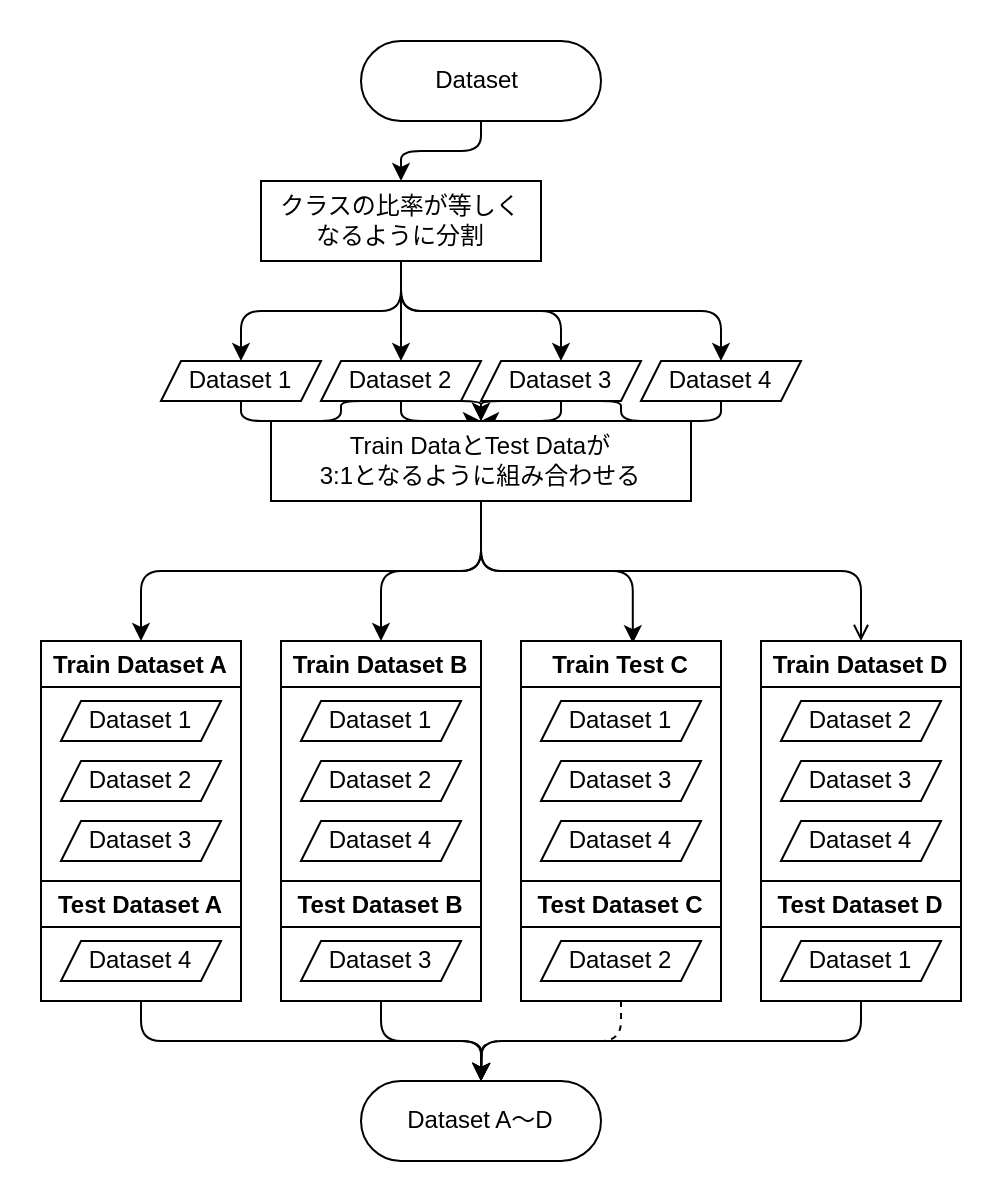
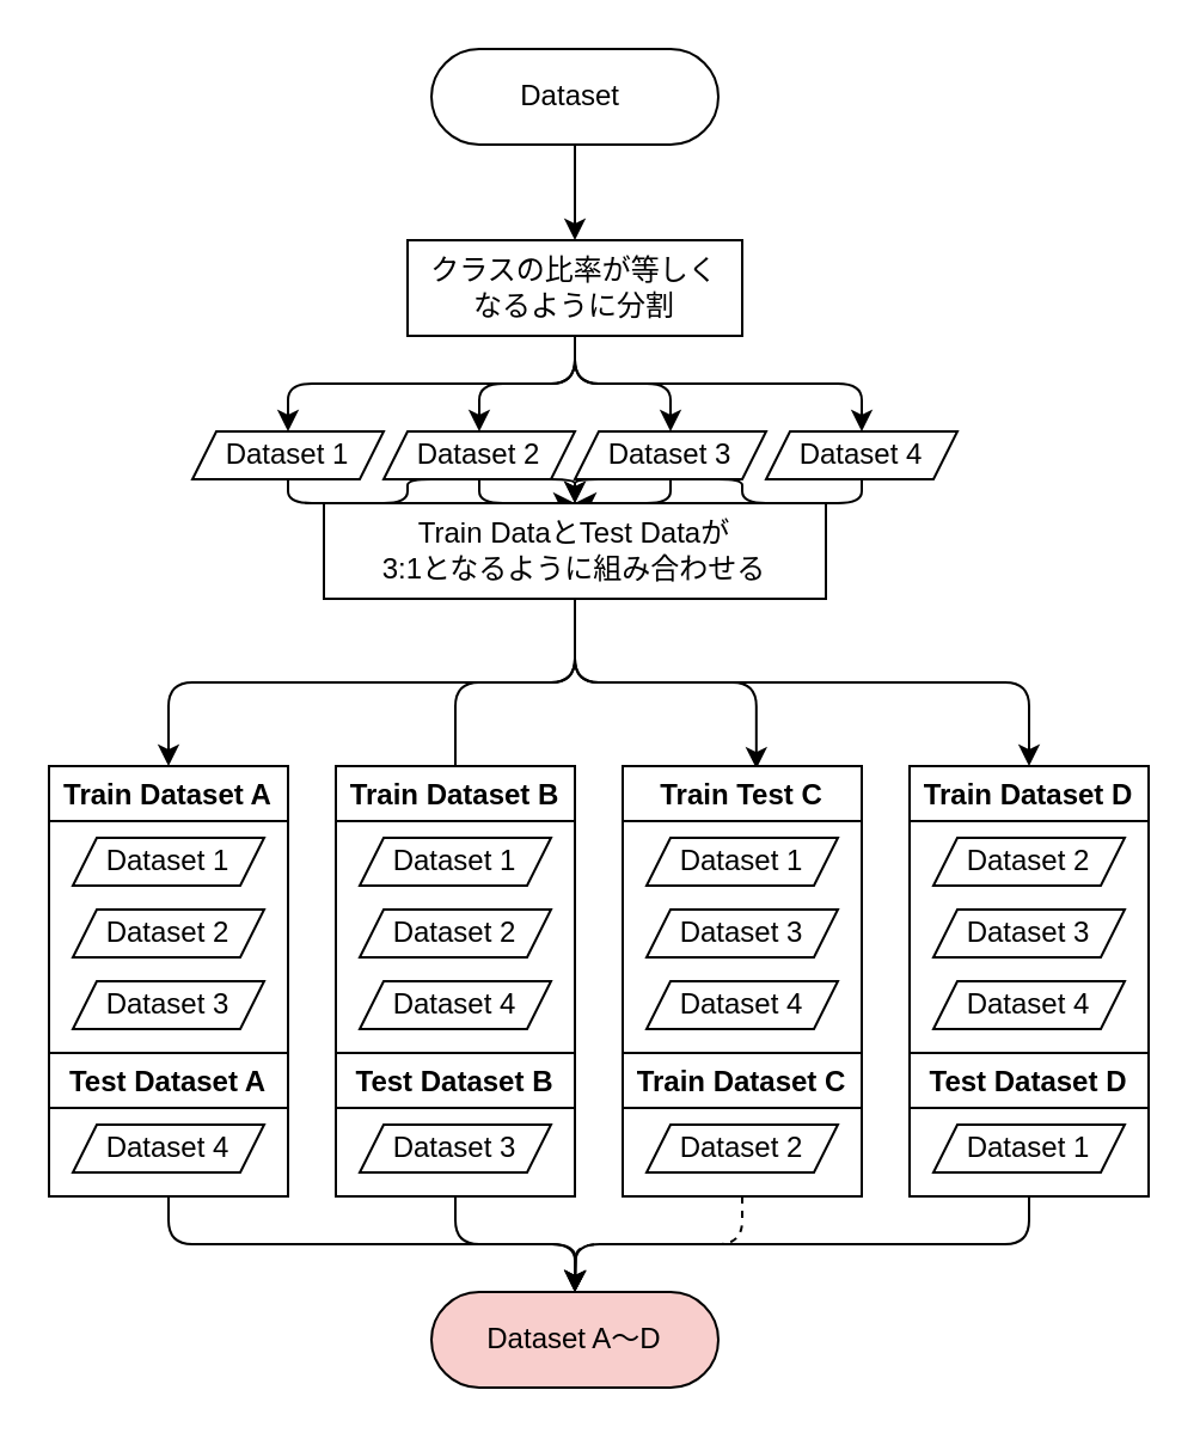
  <mxCell id="0" />
  <mxCell id="1" parent="0" />
  <mxCell id="2" style="edgeStyle=orthogonalEdgeStyle;html=1;exitX=0.5;exitY=1;exitDx=0;exitDy=0;" edge="1" parent="1" source="6" target="8"><mxGeometry relative="1" as="geometry" /></mxCell>
  <mxCell id="3" style="edgeStyle=orthogonalEdgeStyle;html=1;exitX=0.5;exitY=1;exitDx=0;exitDy=0;" edge="1" parent="1" source="6" target="14"><mxGeometry relative="1" as="geometry" /></mxCell>
  <mxCell id="4" style="edgeStyle=orthogonalEdgeStyle;html=1;exitX=0.5;exitY=1;exitDx=0;exitDy=0;" edge="1" parent="1" source="6" target="12"><mxGeometry relative="1" as="geometry" /></mxCell>
  <mxCell id="5" style="edgeStyle=orthogonalEdgeStyle;html=1;exitX=0.5;exitY=1;exitDx=0;exitDy=0;" edge="1" parent="1" source="6" target="10"><mxGeometry relative="1" as="geometry" /></mxCell>
- <mxCell id="6" value="クラスの比率が等しく&lt;br&gt;なるように分割" style="rounded=0;whiteSpace=wrap;html=1;" vertex="1" parent="1"><mxGeometry x="130" y="90" width="140" height="40" as="geometry" /></mxCell>
+ <mxCell id="6" value="クラスの比率が等しく&lt;br&gt;なるように分割" style="rounded=0;whiteSpace=wrap;html=1;" vertex="1" parent="1"><mxGeometry x="170" y="100" width="140" height="40" as="geometry" /></mxCell>
  <mxCell id="7" style="edgeStyle=orthogonalEdgeStyle;html=1;exitX=0.5;exitY=1;exitDx=0;exitDy=0;" edge="1" parent="1" source="8" target="19"><mxGeometry relative="1" as="geometry" /></mxCell>
  <mxCell id="8" value="Dataset 1" style="shape=parallelogram;perimeter=parallelogramPerimeter;whiteSpace=wrap;html=1;fixedSize=1;size=10;" vertex="1" parent="1"><mxGeometry x="80" y="180" width="80" height="20" as="geometry" /></mxCell>
  <mxCell id="9" style="edgeStyle=orthogonalEdgeStyle;html=1;exitX=0.5;exitY=1;exitDx=0;exitDy=0;" edge="1" parent="1" source="10" target="19"><mxGeometry relative="1" as="geometry" /></mxCell>
  <mxCell id="10" value="Dataset 4" style="shape=parallelogram;perimeter=parallelogramPerimeter;whiteSpace=wrap;html=1;fixedSize=1;size=10;" vertex="1" parent="1"><mxGeometry x="320" y="180" width="80" height="20" as="geometry" /></mxCell>
  <mxCell id="11" style="edgeStyle=orthogonalEdgeStyle;html=1;exitX=0.5;exitY=1;exitDx=0;exitDy=0;" edge="1" parent="1" source="12" target="19"><mxGeometry relative="1" as="geometry" /></mxCell>
  <mxCell id="12" value="Dataset 3" style="shape=parallelogram;perimeter=parallelogramPerimeter;whiteSpace=wrap;html=1;fixedSize=1;size=10;" vertex="1" parent="1"><mxGeometry x="240" y="180" width="80" height="20" as="geometry" /></mxCell>
  <mxCell id="13" style="edgeStyle=orthogonalEdgeStyle;html=1;exitX=0.5;exitY=1;exitDx=0;exitDy=0;" edge="1" parent="1" source="14" target="19"><mxGeometry relative="1" as="geometry" /></mxCell>
  <mxCell id="14" value="Dataset 2" style="shape=parallelogram;perimeter=parallelogramPerimeter;whiteSpace=wrap;html=1;fixedSize=1;size=10;" vertex="1" parent="1"><mxGeometry x="160" y="180" width="80" height="20" as="geometry" /></mxCell>
  <mxCell id="15" style="edgeStyle=orthogonalEdgeStyle;html=1;exitX=0.5;exitY=1;exitDx=0;exitDy=0;" edge="1" parent="1" source="19" target="20"><mxGeometry relative="1" as="geometry" /></mxCell>
- <mxCell id="16" style="edgeStyle=orthogonalEdgeStyle;html=1;" edge="1" parent="1" source="19" target="27"><mxGeometry relative="1" as="geometry" /></mxCell>
+ <mxCell id="16" style="edgeStyle=orthogonalEdgeStyle;html=1;endArrow=none;" edge="1" parent="1" source="19" target="27"><mxGeometry relative="1" as="geometry" /></mxCell>
  <mxCell id="17" style="edgeStyle=orthogonalEdgeStyle;html=1;exitX=0.5;exitY=1;exitDx=0;exitDy=0;entryX=0.559;entryY=0.009;entryDx=0;entryDy=0;entryPerimeter=0;" edge="1" parent="1" source="19" target="34"><mxGeometry relative="1" as="geometry" /></mxCell>
- <mxCell id="18" style="edgeStyle=orthogonalEdgeStyle;html=1;exitX=0.5;exitY=1;exitDx=0;exitDy=0;endArrow=open;" edge="1" parent="1" source="19" target="41"><mxGeometry relative="1" as="geometry" /></mxCell>
+ <mxCell id="18" style="edgeStyle=orthogonalEdgeStyle;html=1;exitX=0.5;exitY=1;exitDx=0;exitDy=0;" edge="1" parent="1" source="19" target="41"><mxGeometry relative="1" as="geometry" /></mxCell>
  <mxCell id="19" value="Train DataとTest Dataが&lt;br&gt;3:1となるように組み合わせる" style="rounded=0;whiteSpace=wrap;html=1;" vertex="1" parent="1"><mxGeometry x="135" y="210" width="210" height="40" as="geometry" /></mxCell>
  <mxCell id="20" value="Train Dataset A" style="swimlane;" vertex="1" parent="1"><mxGeometry x="20" y="320" width="100" height="120" as="geometry"><mxRectangle x="-140" y="310" width="130" height="30" as="alternateBounds" /></mxGeometry></mxCell>
  <mxCell id="21" value="Dataset 1" style="shape=parallelogram;perimeter=parallelogramPerimeter;whiteSpace=wrap;html=1;fixedSize=1;size=10;" vertex="1" parent="20"><mxGeometry x="10" y="30" width="80" height="20" as="geometry" /></mxCell>
  <mxCell id="22" value="Dataset 2" style="shape=parallelogram;perimeter=parallelogramPerimeter;whiteSpace=wrap;html=1;fixedSize=1;size=10;" vertex="1" parent="20"><mxGeometry x="10" y="60" width="80" height="20" as="geometry" /></mxCell>
  <mxCell id="23" value="Dataset 3" style="shape=parallelogram;perimeter=parallelogramPerimeter;whiteSpace=wrap;html=1;fixedSize=1;size=10.0;" vertex="1" parent="20"><mxGeometry x="10" y="90" width="80" height="20" as="geometry" /></mxCell>
  <mxCell id="24" style="edgeStyle=orthogonalEdgeStyle;html=1;exitX=0.5;exitY=1;exitDx=0;exitDy=0;entryX=0.5;entryY=0;entryDx=0;entryDy=0;" edge="1" parent="1" source="25" target="48"><mxGeometry relative="1" as="geometry" /></mxCell>
  <mxCell id="25" value="Test Dataset A" style="swimlane;" vertex="1" parent="1"><mxGeometry x="20" y="440" width="100" height="60" as="geometry" /></mxCell>
  <mxCell id="26" value="Dataset 4" style="shape=parallelogram;perimeter=parallelogramPerimeter;whiteSpace=wrap;html=1;fixedSize=1;size=10;" vertex="1" parent="25"><mxGeometry x="10" y="30" width="80" height="20" as="geometry" /></mxCell>
  <mxCell id="27" value="Train Dataset B" style="swimlane;" vertex="1" parent="1"><mxGeometry x="140" y="320" width="100" height="120" as="geometry"><mxRectangle x="-140" y="310" width="130" height="30" as="alternateBounds" /></mxGeometry></mxCell>
  <mxCell id="28" value="Dataset 1" style="shape=parallelogram;perimeter=parallelogramPerimeter;whiteSpace=wrap;html=1;fixedSize=1;size=10;" vertex="1" parent="27"><mxGeometry x="10" y="30" width="80" height="20" as="geometry" /></mxCell>
  <mxCell id="29" value="Dataset 2" style="shape=parallelogram;perimeter=parallelogramPerimeter;whiteSpace=wrap;html=1;fixedSize=1;size=10;" vertex="1" parent="27"><mxGeometry x="10" y="60" width="80" height="20" as="geometry" /></mxCell>
  <mxCell id="30" value="Dataset 4" style="shape=parallelogram;perimeter=parallelogramPerimeter;whiteSpace=wrap;html=1;fixedSize=1;size=10;" vertex="1" parent="27"><mxGeometry x="10" y="90" width="80" height="20" as="geometry" /></mxCell>
  <mxCell id="31" style="edgeStyle=orthogonalEdgeStyle;html=1;exitX=0.5;exitY=1;exitDx=0;exitDy=0;" edge="1" parent="1" source="32"><mxGeometry relative="1" as="geometry"><mxPoint x="240" y="540" as="targetPoint" /></mxGeometry></mxCell>
  <mxCell id="32" value="Test Dataset B" style="swimlane;" vertex="1" parent="1"><mxGeometry x="140" y="440" width="100" height="60" as="geometry" /></mxCell>
  <mxCell id="33" value="Dataset 3" style="shape=parallelogram;perimeter=parallelogramPerimeter;whiteSpace=wrap;html=1;fixedSize=1;size=10.0;" vertex="1" parent="32"><mxGeometry x="10" y="30" width="80" height="20" as="geometry" /></mxCell>
  <mxCell id="34" value="Train Test C" style="swimlane;" vertex="1" parent="1"><mxGeometry x="260" y="320" width="100" height="120" as="geometry"><mxRectangle x="-140" y="310" width="130" height="30" as="alternateBounds" /></mxGeometry></mxCell>
  <mxCell id="35" value="Dataset 1" style="shape=parallelogram;perimeter=parallelogramPerimeter;whiteSpace=wrap;html=1;fixedSize=1;size=10;" vertex="1" parent="34"><mxGeometry x="10" y="30" width="80" height="20" as="geometry" /></mxCell>
  <mxCell id="36" value="Dataset 3" style="shape=parallelogram;perimeter=parallelogramPerimeter;whiteSpace=wrap;html=1;fixedSize=1;size=10.0;" vertex="1" parent="34"><mxGeometry x="10" y="60" width="80" height="20" as="geometry" /></mxCell>
  <mxCell id="37" value="Dataset 4" style="shape=parallelogram;perimeter=parallelogramPerimeter;whiteSpace=wrap;html=1;fixedSize=1;size=10;" vertex="1" parent="34"><mxGeometry x="10" y="90" width="80" height="20" as="geometry" /></mxCell>
  <mxCell id="38" style="edgeStyle=orthogonalEdgeStyle;html=1;exitX=0.5;exitY=1;exitDx=0;exitDy=0;entryX=0.5;entryY=0;entryDx=0;entryDy=0;dashed=1;" edge="1" parent="1" source="39" target="48"><mxGeometry relative="1" as="geometry" /></mxCell>
- <mxCell id="39" value="Test Dataset C" style="swimlane;" vertex="1" parent="1"><mxGeometry x="260" y="440" width="100" height="60" as="geometry" /></mxCell>
+ <mxCell id="39" value="Train Dataset C" style="swimlane;" vertex="1" parent="1"><mxGeometry x="260" y="440" width="100" height="60" as="geometry" /></mxCell>
  <mxCell id="40" value="Dataset 2" style="shape=parallelogram;perimeter=parallelogramPerimeter;whiteSpace=wrap;html=1;fixedSize=1;size=10;" vertex="1" parent="39"><mxGeometry x="10" y="30" width="80" height="20" as="geometry" /></mxCell>
  <mxCell id="41" value="Train Dataset D" style="swimlane;" vertex="1" parent="1"><mxGeometry x="380" y="320" width="100" height="120" as="geometry"><mxRectangle x="-140" y="310" width="130" height="30" as="alternateBounds" /></mxGeometry></mxCell>
  <mxCell id="42" value="Dataset 2" style="shape=parallelogram;perimeter=parallelogramPerimeter;whiteSpace=wrap;html=1;fixedSize=1;size=10;" vertex="1" parent="41"><mxGeometry x="10" y="30" width="80" height="20" as="geometry" /></mxCell>
  <mxCell id="43" value="Dataset 3" style="shape=parallelogram;perimeter=parallelogramPerimeter;whiteSpace=wrap;html=1;fixedSize=1;size=10.0;" vertex="1" parent="41"><mxGeometry x="10" y="60" width="80" height="20" as="geometry" /></mxCell>
  <mxCell id="44" value="Dataset 4" style="shape=parallelogram;perimeter=parallelogramPerimeter;whiteSpace=wrap;html=1;fixedSize=1;size=10;" vertex="1" parent="41"><mxGeometry x="10" y="90" width="80" height="20" as="geometry" /></mxCell>
  <mxCell id="45" style="edgeStyle=orthogonalEdgeStyle;html=1;exitX=0.5;exitY=1;exitDx=0;exitDy=0;" edge="1" parent="1" source="46"><mxGeometry relative="1" as="geometry"><mxPoint x="240" y="540" as="targetPoint" /></mxGeometry></mxCell>
  <mxCell id="46" value="Test Dataset D" style="swimlane;" vertex="1" parent="1"><mxGeometry x="380" y="440" width="100" height="60" as="geometry" /></mxCell>
  <mxCell id="47" value="Dataset 1" style="shape=parallelogram;perimeter=parallelogramPerimeter;whiteSpace=wrap;html=1;fixedSize=1;size=10;" vertex="1" parent="46"><mxGeometry x="10" y="30" width="80" height="20" as="geometry" /></mxCell>
- <mxCell id="48" value="Dataset A〜D" style="rounded=1;whiteSpace=wrap;html=1;arcSize=50;" vertex="1" parent="1"><mxGeometry x="180" y="540" width="120" height="40" as="geometry" /></mxCell>
+ <mxCell id="48" value="Dataset A〜D" style="rounded=1;whiteSpace=wrap;html=1;arcSize=50;fillColor=#f8cecc;" vertex="1" parent="1"><mxGeometry x="180" y="540" width="120" height="40" as="geometry" /></mxCell>
  <mxCell id="49" style="edgeStyle=orthogonalEdgeStyle;html=1;exitX=0.5;exitY=1;exitDx=0;exitDy=0;entryX=0.5;entryY=0;entryDx=0;entryDy=0;" edge="1" parent="1" source="50" target="6"><mxGeometry relative="1" as="geometry" /></mxCell>
  <mxCell id="50" value="Dataset&amp;nbsp;" style="rounded=1;whiteSpace=wrap;html=1;arcSize=50;" vertex="1" parent="1"><mxGeometry x="180" y="20" width="120" height="40" as="geometry" /></mxCell>
